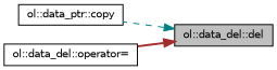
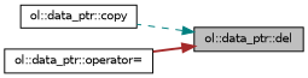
  digraph {
    rankdir=RL
    node [color=black fillcolor=white fontname=Helvetica fontsize=10 shape=record style=filled]
    edge [dir=back fontname=Helvetica fontsize=10 labelfontname=Helvetica labelfontsize=10]
-   n1 [fillcolor=grey75 fontcolor=black height=0.2 label="ol::data_del::del" width=0.4]
+   n1 [fillcolor=grey75 fontcolor=black height=0.2 label="ol::data_ptr::del" width=0.4]
    n2 [height=0.2 label="ol::data_ptr::copy" width=0.4]
-   n3 [height=0.2 label="ol::data_del::operator=" width=0.4]
+   n3 [height=0.2 label="ol::data_ptr::operator=" width=0.4]
    n1 -> n2 [color=teal style=dashed]
    n1 -> n3 [color=brown style=bold]
  }
